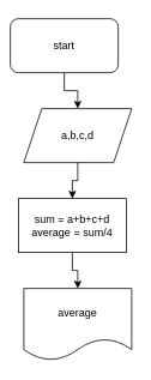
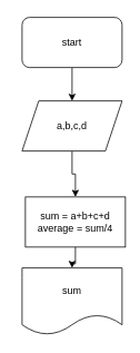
  <mxCell id="0" />
  <mxCell id="1" parent="0" />
  <mxCell id="2" value="" style="edgeStyle=orthogonalEdgeStyle;rounded=0;orthogonalLoop=1;jettySize=auto;html=1;" edge="1" parent="1" source="3" target="5"><mxGeometry relative="1" as="geometry" /></mxCell>
- <mxCell id="3" value="start" style="rounded=1;whiteSpace=wrap;html=1;" vertex="1" parent="1"><mxGeometry x="11" y="20" width="120" height="60" as="geometry" /></mxCell>
+ <mxCell id="3" value="start" style="rounded=1;whiteSpace=wrap;html=1;" vertex="1" parent="1"><mxGeometry x="26" y="20" width="120" height="60" as="geometry" /></mxCell>
  <mxCell id="4" value="" style="edgeStyle=orthogonalEdgeStyle;rounded=0;orthogonalLoop=1;jettySize=auto;html=1;" edge="1" parent="1" source="5" target="7"><mxGeometry relative="1" as="geometry" /></mxCell>
  <mxCell id="5" value="a,b,c,d" style="shape=parallelogram;perimeter=parallelogramPerimeter;whiteSpace=wrap;html=1;fixedSize=1;" vertex="1" parent="1"><mxGeometry x="26" y="120" width="120" height="60" as="geometry" /></mxCell>
  <mxCell id="6" value="" style="edgeStyle=orthogonalEdgeStyle;rounded=0;orthogonalLoop=1;jettySize=auto;html=1;" edge="1" parent="1" source="7" target="8"><mxGeometry relative="1" as="geometry" /></mxCell>
- <mxCell id="7" value="sum = a+b+c+d&lt;br&gt;average = sum/4" style="rounded=0;whiteSpace=wrap;html=1;" vertex="1" parent="1"><mxGeometry x="20" y="220" width="120" height="60" as="geometry" /></mxCell>
- <mxCell id="8" value="average" style="shape=document;whiteSpace=wrap;html=1;boundedLbl=1;" vertex="1" parent="1"><mxGeometry x="26" y="320" width="120" height="80" as="geometry" /></mxCell>
+ <mxCell id="7" value="sum = a+b+c+d&lt;br&gt;average = sum/4" style="rounded=0;whiteSpace=wrap;html=1;" vertex="1" parent="1"><mxGeometry x="30" y="235" width="120" height="60" as="geometry" /></mxCell>
+ <mxCell id="8" value="sum" style="shape=document;whiteSpace=wrap;html=1;boundedLbl=1;" vertex="1" parent="1"><mxGeometry x="26" y="320" width="120" height="80" as="geometry" /></mxCell>
